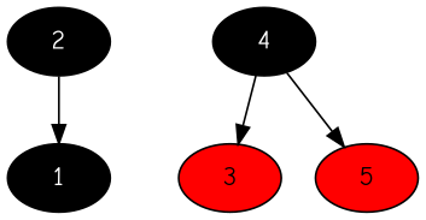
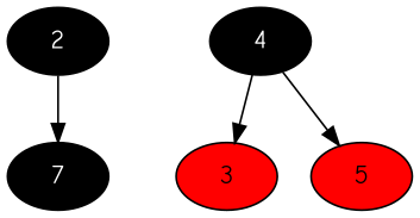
  digraph {
    fontname="Comic Neue"
    node [fillcolor=black fontcolor=white fontname="Comic Neue" style=filled]
    edge [fontname="Comic Neue"]
    2
-   1
+   1 [label=7]
    3 [fillcolor=red fontcolor=""]
    4
    5 [fillcolor=red fontcolor=""]
    2 -> 1
    4 -> 3
    4 -> 5
  }
